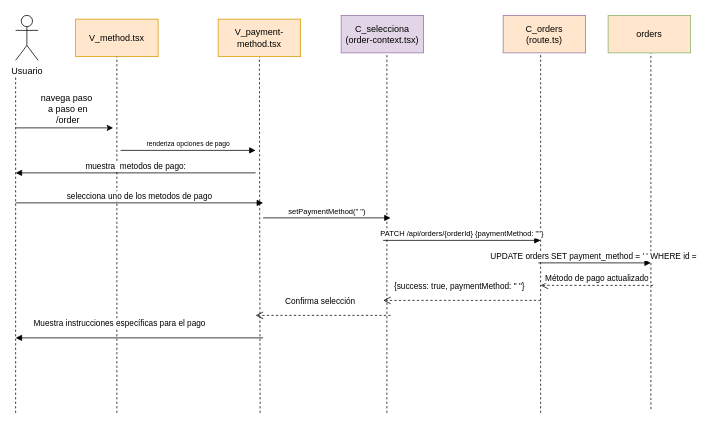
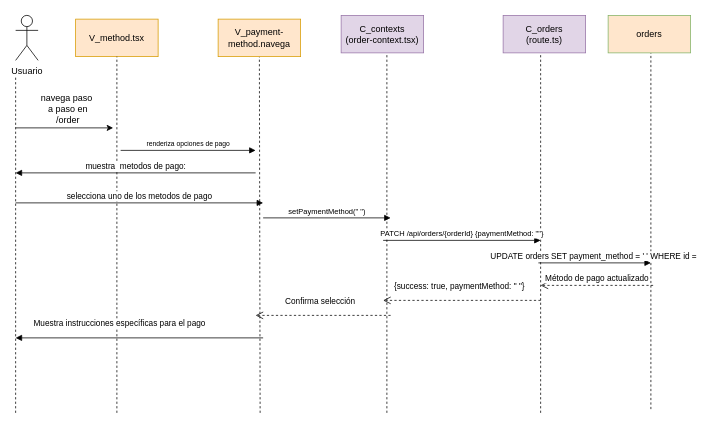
  <mxCell id="0" />
  <mxCell id="1" parent="0" />
  <mxCell id="2" value="Usuario" style="shape=umlActor;verticalLabelPosition=bottom;verticalAlign=top;html=1;labelPosition=center;align=center;" vertex="1" parent="1"><mxGeometry x="20" y="20" width="30" height="60" as="geometry" /></mxCell>
  <mxCell id="3" value="V_method.tsx" style="html=1;whiteSpace=wrap;fillColor=#ffe6cc;strokeColor=#d79b00;" vertex="1" parent="1"><mxGeometry x="100" y="25" width="110" height="50" as="geometry" /></mxCell>
  <mxCell id="4" value="" style="endArrow=none;dashed=1;html=1;rounded=0;" edge="1" parent="1"><mxGeometry width="50" height="50" relative="1" as="geometry"><mxPoint x="20" y="550" as="sourcePoint" /><mxPoint x="20" y="100" as="targetPoint" /></mxGeometry></mxCell>
  <mxCell id="5" value="" style="endArrow=none;dashed=1;html=1;rounded=0;entryX=0.5;entryY=1;entryDx=0;entryDy=0;" edge="1" parent="1" target="3"><mxGeometry width="50" height="50" relative="1" as="geometry"><mxPoint x="155" y="550" as="sourcePoint" /><mxPoint x="200" y="160" as="targetPoint" /></mxGeometry></mxCell>
  <mxCell id="6" value="" style="endArrow=classic;html=1;rounded=0;" edge="1" parent="1"><mxGeometry width="50" height="50" relative="1" as="geometry"><mxPoint x="20" y="170" as="sourcePoint" /><mxPoint x="150" y="170" as="targetPoint" /></mxGeometry></mxCell>
  <mxCell id="7" value="navega paso&amp;nbsp; a paso en /order" style="text;html=1;align=center;verticalAlign=middle;whiteSpace=wrap;rounded=0;" vertex="1" parent="1"><mxGeometry x="50" y="130" width="80" height="30" as="geometry" /></mxCell>
  <mxCell id="8" value="" style="endArrow=none;dashed=1;html=1;rounded=0;entryX=0.5;entryY=1;entryDx=0;entryDy=0;" edge="1" parent="1"><mxGeometry width="50" height="50" relative="1" as="geometry"><mxPoint x="346" y="550" as="sourcePoint" /><mxPoint x="345" y="75" as="targetPoint" /></mxGeometry></mxCell>
  <mxCell id="9" value="" style="endArrow=none;dashed=1;html=1;rounded=0;entryX=0.5;entryY=1;entryDx=0;entryDy=0;" edge="1" parent="1"><mxGeometry width="50" height="50" relative="1" as="geometry"><mxPoint x="515" y="550" as="sourcePoint" /><mxPoint x="515" y="70" as="targetPoint" /></mxGeometry></mxCell>
  <mxCell id="10" value="&lt;font style=&quot;font-size: 9px;&quot;&gt;renderiza opciones de pago&lt;/font&gt;" style="html=1;verticalAlign=bottom;endArrow=block;curved=0;rounded=0;" edge="1" parent="1"><mxGeometry width="80" relative="1" as="geometry"><mxPoint x="160" y="200" as="sourcePoint" /><mxPoint x="340" y="200" as="targetPoint" /><mxPoint as="offset" /></mxGeometry></mxCell>
  <mxCell id="11" value="selecciona uno de los metodos de pago" style="html=1;verticalAlign=bottom;endArrow=block;curved=0;rounded=0;" edge="1" parent="1"><mxGeometry width="80" relative="1" as="geometry"><mxPoint x="20" y="270" as="sourcePoint" /><mxPoint x="350" y="270" as="targetPoint" /><mxPoint as="offset" /></mxGeometry></mxCell>
  <mxCell id="12" value="" style="endArrow=none;dashed=1;html=1;rounded=0;" edge="1" parent="1"><mxGeometry width="50" height="50" relative="1" as="geometry"><mxPoint x="720" y="550" as="sourcePoint" /><mxPoint x="720" y="70" as="targetPoint" /></mxGeometry></mxCell>
  <mxCell id="13" value="" style="endArrow=none;dashed=1;html=1;rounded=0;entryX=0.5;entryY=1;entryDx=0;entryDy=0;" edge="1" parent="1"><mxGeometry width="50" height="50" relative="1" as="geometry"><mxPoint x="867" y="545" as="sourcePoint" /><mxPoint x="867" y="70" as="targetPoint" /></mxGeometry></mxCell>
  <mxCell id="14" value="orders" style="html=1;whiteSpace=wrap;fillColor=#ffe6cc;strokeColor=#82b366;" vertex="1" parent="1"><mxGeometry x="810" y="20" width="110" height="50" as="geometry" /></mxCell>
  <mxCell id="15" value="muestra&amp;nbsp; metodos de pago:" style="html=1;verticalAlign=bottom;endArrow=block;curved=0;rounded=0;" edge="1" parent="1"><mxGeometry width="80" relative="1" as="geometry"><mxPoint x="340" y="230" as="sourcePoint" /><mxPoint x="20" y="230" as="targetPoint" /><mxPoint as="offset" /></mxGeometry></mxCell>
  <mxCell id="16" value="UPDATE orders SET payment_method = ' ' WHERE id =&amp;nbsp;" style="html=1;verticalAlign=bottom;endArrow=block;curved=0;rounded=0;" edge="1" parent="1"><mxGeometry width="80" relative="1" as="geometry"><mxPoint x="717" y="350" as="sourcePoint" /><mxPoint x="867" y="350" as="targetPoint" /><mxPoint as="offset" /></mxGeometry></mxCell>
  <mxCell id="17" value="Método de pago actualizado" style="html=1;verticalAlign=bottom;endArrow=open;dashed=1;endSize=8;curved=0;rounded=0;" edge="1" parent="1"><mxGeometry relative="1" as="geometry"><mxPoint x="870" y="380" as="sourcePoint" /><mxPoint x="720" y="380" as="targetPoint" /></mxGeometry></mxCell>
  <mxCell id="18" value="Muestra instrucciones específicas para el pago&amp;nbsp;" style="html=1;verticalAlign=bottom;endArrow=block;curved=0;rounded=0;" edge="1" parent="1"><mxGeometry x="0.151" y="-10" width="80" relative="1" as="geometry"><mxPoint x="350" y="450" as="sourcePoint" /><mxPoint x="20" y="450" as="targetPoint" /><mxPoint as="offset" /></mxGeometry></mxCell>
- <mxCell id="19" value="C_orders&lt;br&gt;(route.ts)" style="html=1;whiteSpace=wrap;fillColor=#ffe6cc;strokeColor=#9673a6;" vertex="1" parent="1"><mxGeometry x="670" y="20" width="110" height="50" as="geometry" /></mxCell>
+ <mxCell id="19" value="C_orders&lt;br&gt;(route.ts)" style="html=1;whiteSpace=wrap;fillColor=#e1d5e7;strokeColor=#9673a6;" vertex="1" parent="1"><mxGeometry x="670" y="20" width="110" height="50" as="geometry" /></mxCell>
  <mxCell id="20" value="&lt;font size=&quot;1&quot;&gt;setPaymentMethod(&quot; &quot;)&lt;/font&gt;" style="html=1;verticalAlign=bottom;endArrow=block;curved=0;rounded=0;" edge="1" parent="1"><mxGeometry width="80" relative="1" as="geometry"><mxPoint x="350" y="290" as="sourcePoint" /><mxPoint x="520" y="290" as="targetPoint" /><mxPoint as="offset" /></mxGeometry></mxCell>
  <mxCell id="21" value="&amp;nbsp;{success: true, paymentMethod: &quot; &quot;}" style="html=1;verticalAlign=bottom;endArrow=open;dashed=1;endSize=8;curved=0;rounded=0;" edge="1" parent="1"><mxGeometry x="0.048" y="-10" relative="1" as="geometry"><mxPoint x="720" y="400" as="sourcePoint" /><mxPoint x="510" y="400" as="targetPoint" /><mxPoint as="offset" /></mxGeometry></mxCell>
- <mxCell id="22" value="C_selecciona&lt;br&gt;(order-context.tsx)" style="html=1;whiteSpace=wrap;fillColor=#e1d5e7;strokeColor=#9673a6;" vertex="1" parent="1"><mxGeometry x="454" y="20" width="110" height="50" as="geometry" /></mxCell>
- <mxCell id="23" value="V_payment-method.tsx" style="html=1;whiteSpace=wrap;fillColor=#ffe6cc;strokeColor=#d79b00;" vertex="1" parent="1"><mxGeometry x="290" y="25" width="110" height="50" as="geometry" /></mxCell>
+ <mxCell id="22" value="C_contexts&lt;br&gt;(order-context.tsx)" style="html=1;whiteSpace=wrap;fillColor=#e1d5e7;strokeColor=#9673a6;" vertex="1" parent="1"><mxGeometry x="454" y="20" width="110" height="50" as="geometry" /></mxCell>
+ <mxCell id="23" value="V_payment-method.navega" style="html=1;whiteSpace=wrap;fillColor=#ffe6cc;strokeColor=#d79b00;" vertex="1" parent="1"><mxGeometry x="290" y="25" width="110" height="50" as="geometry" /></mxCell>
  <mxCell id="24" value="&lt;font size=&quot;1&quot;&gt;PATCH /api/orders/{orderId} {paymentMethod: &quot;&quot;}&lt;/font&gt;" style="html=1;verticalAlign=bottom;endArrow=block;curved=0;rounded=0;" edge="1" parent="1"><mxGeometry width="80" relative="1" as="geometry"><mxPoint x="510" y="320" as="sourcePoint" /><mxPoint x="720" y="320" as="targetPoint" /><mxPoint as="offset" /></mxGeometry></mxCell>
  <mxCell id="25" value="Confirma selección" style="html=1;verticalAlign=bottom;endArrow=open;dashed=1;endSize=8;curved=0;rounded=0;" edge="1" parent="1"><mxGeometry x="0.048" y="-10" relative="1" as="geometry"><mxPoint x="520" y="420" as="sourcePoint" /><mxPoint x="340" y="420" as="targetPoint" /><mxPoint as="offset" /></mxGeometry></mxCell>
